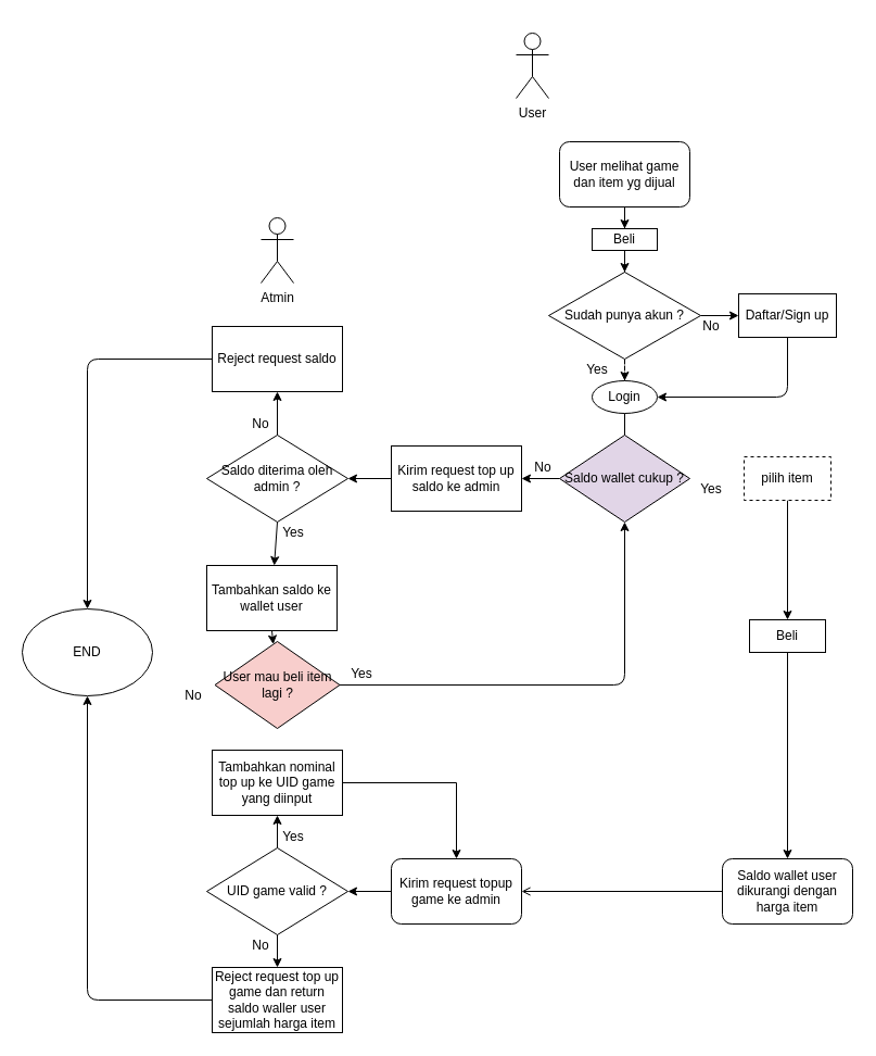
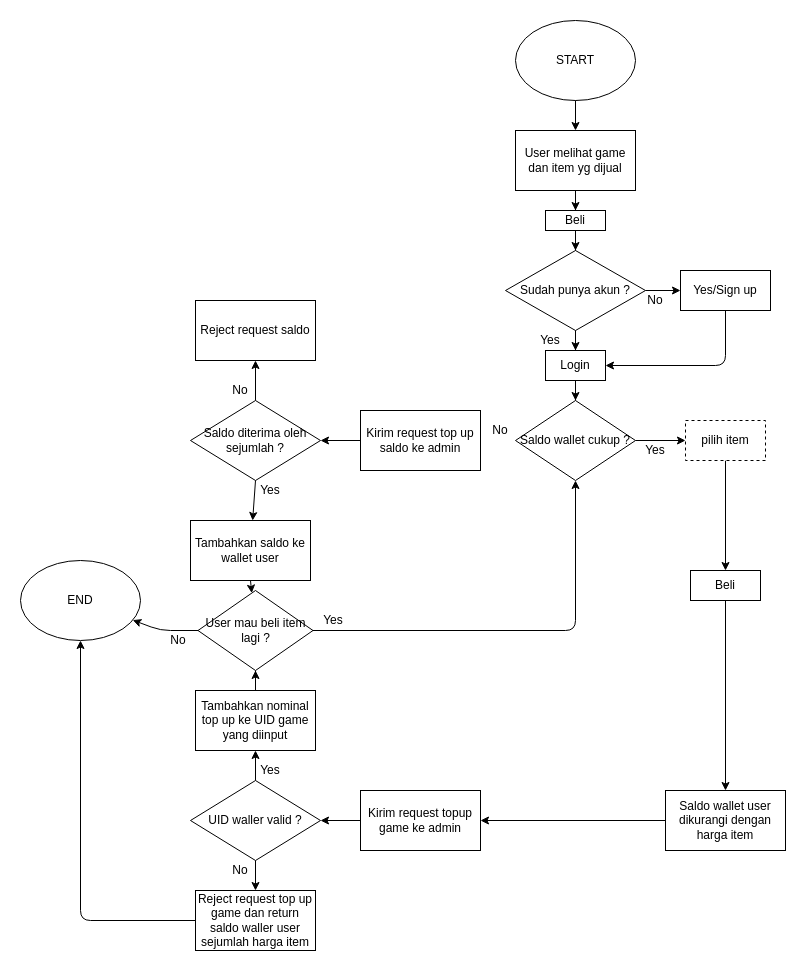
  <mxCell id="0" />
  <mxCell id="1" parent="0" />
- <mxCell id="3" value="" style="edgeStyle=orthogonalEdgeStyle;rounded=0;orthogonalLoop=1;jettySize=auto;html=1;dashed=1;" edge="1" parent="1" source="5" target="8"><mxGeometry relative="1" as="geometry" /></mxCell>
+ <mxCell id="2" value="START" style="ellipse;whiteSpace=wrap;html=1;" vertex="1" parent="1"><mxGeometry x="515" y="20" width="120" height="80" as="geometry" /></mxCell>
+ <mxCell id="3" value="" style="edgeStyle=orthogonalEdgeStyle;rounded=0;orthogonalLoop=1;jettySize=auto;html=1;" edge="1" parent="1" source="5" target="8"><mxGeometry relative="1" as="geometry" /></mxCell>
  <mxCell id="4" value="" style="edgeStyle=orthogonalEdgeStyle;rounded=0;orthogonalLoop=1;jettySize=auto;html=1;" edge="1" parent="1" source="5" target="6"><mxGeometry relative="1" as="geometry" /></mxCell>
  <mxCell id="5" value="Sudah punya akun ?" style="rhombus;whiteSpace=wrap;html=1;" vertex="1" parent="1"><mxGeometry x="505" y="250" width="140" height="80" as="geometry" /></mxCell>
- <mxCell id="6" value="Daftar/Sign up" style="rounded=0;whiteSpace=wrap;html=1;" vertex="1" parent="1"><mxGeometry x="680" y="270" width="90" height="40" as="geometry" /></mxCell>
- <mxCell id="7" value="" style="edgeStyle=orthogonalEdgeStyle;rounded=0;orthogonalLoop=1;jettySize=auto;html=1;endArrow=none;" edge="1" parent="1" source="8" target="16"><mxGeometry relative="1" as="geometry" /></mxCell>
- <mxCell id="8" value="Login" style="ellipse;whiteSpace=wrap;html=1;" vertex="1" parent="1"><mxGeometry x="545" y="350" width="60" height="30" as="geometry" /></mxCell>
+ <mxCell id="6" value="Yes/Sign up" style="rounded=0;whiteSpace=wrap;html=1;" vertex="1" parent="1"><mxGeometry x="680" y="270" width="90" height="40" as="geometry" /></mxCell>
+ <mxCell id="7" value="" style="edgeStyle=orthogonalEdgeStyle;rounded=0;orthogonalLoop=1;jettySize=auto;html=1;" edge="1" parent="1" source="8" target="16"><mxGeometry relative="1" as="geometry" /></mxCell>
+ <mxCell id="8" value="Login" style="rounded=0;whiteSpace=wrap;html=1;" vertex="1" parent="1"><mxGeometry x="545" y="350" width="60" height="30" as="geometry" /></mxCell>
  <mxCell id="9" value="" style="edgeStyle=orthogonalEdgeStyle;rounded=0;orthogonalLoop=1;jettySize=auto;html=1;" edge="1" parent="1" source="10" target="12"><mxGeometry relative="1" as="geometry" /></mxCell>
- <mxCell id="10" value="User melihat game dan item yg dijual" style="whiteSpace=wrap;html=1;rounded=1;" vertex="1" parent="1"><mxGeometry x="515" y="130" width="120" height="60" as="geometry" /></mxCell>
+ <mxCell id="10" value="User melihat game dan item yg dijual" style="rounded=0;whiteSpace=wrap;html=1;" vertex="1" parent="1"><mxGeometry x="515" y="130" width="120" height="60" as="geometry" /></mxCell>
  <mxCell id="11" value="" style="edgeStyle=orthogonalEdgeStyle;rounded=0;orthogonalLoop=1;jettySize=auto;html=1;" edge="1" parent="1" source="12" target="5"><mxGeometry relative="1" as="geometry" /></mxCell>
  <mxCell id="12" value="Beli" style="rounded=0;whiteSpace=wrap;html=1;" vertex="1" parent="1"><mxGeometry x="545" y="210" width="60" height="20" as="geometry" /></mxCell>
  <mxCell id="13" value="Beli" style="rounded=0;whiteSpace=wrap;html=1;" vertex="1" parent="1"><mxGeometry x="690" y="570" width="70" height="30" as="geometry" /></mxCell>
- <mxCell id="14" value="" style="edgeStyle=orthogonalEdgeStyle;rounded=0;orthogonalLoop=1;jettySize=auto;html=1;" edge="1" parent="1" source="16" target="17"><mxGeometry relative="1" as="geometry" /></mxCell>
- <mxCell id="16" value="Saldo wallet cukup ?" style="rhombus;whiteSpace=wrap;html=1;fillColor=#e1d5e7;" vertex="1" parent="1"><mxGeometry x="515" y="400" width="120" height="80" as="geometry" /></mxCell>
+ <mxCell id="15" value="" style="edgeStyle=orthogonalEdgeStyle;rounded=0;orthogonalLoop=1;jettySize=auto;html=1;" edge="1" parent="1" source="16" target="22"><mxGeometry relative="1" as="geometry" /></mxCell>
+ <mxCell id="16" value="Saldo wallet cukup ?" style="rhombus;whiteSpace=wrap;html=1;" vertex="1" parent="1"><mxGeometry x="515" y="400" width="120" height="80" as="geometry" /></mxCell>
  <mxCell id="17" value="Kirim request top up saldo ke admin" style="rounded=0;whiteSpace=wrap;html=1;" vertex="1" parent="1"><mxGeometry x="360" y="410" width="120" height="60" as="geometry" /></mxCell>
- <mxCell id="18" value="Saldo diterima oleh admin ?" style="rhombus;whiteSpace=wrap;html=1;" vertex="1" parent="1"><mxGeometry x="190" y="400" width="130" height="80" as="geometry" /></mxCell>
+ <mxCell id="18" value="Saldo diterima oleh sejumlah ?" style="rhombus;whiteSpace=wrap;html=1;" vertex="1" parent="1"><mxGeometry x="190" y="400" width="130" height="80" as="geometry" /></mxCell>
  <mxCell id="19" value="Tambahkan saldo ke wallet user" style="rounded=0;whiteSpace=wrap;html=1;" vertex="1" parent="1"><mxGeometry x="190" y="520" width="120" height="60" as="geometry" /></mxCell>
  <mxCell id="20" value="Reject request saldo" style="rounded=0;whiteSpace=wrap;html=1;" vertex="1" parent="1"><mxGeometry x="195" y="300" width="120" height="60" as="geometry" /></mxCell>
  <mxCell id="21" value="" style="edgeStyle=orthogonalEdgeStyle;rounded=0;orthogonalLoop=1;jettySize=auto;html=1;" edge="1" parent="1" source="22" target="13"><mxGeometry relative="1" as="geometry" /></mxCell>
  <mxCell id="22" value="pilih item" style="rounded=0;whiteSpace=wrap;html=1;dashed=1;" vertex="1" parent="1"><mxGeometry x="685" y="420" width="80" height="40" as="geometry" /></mxCell>
- <mxCell id="23" value="Saldo wallet user dikurangi dengan harga item" style="whiteSpace=wrap;html=1;rounded=1;" vertex="1" parent="1"><mxGeometry x="665" y="790" width="120" height="60" as="geometry" /></mxCell>
- <mxCell id="24" value="Kirim request topup game ke admin" style="whiteSpace=wrap;html=1;rounded=1;" vertex="1" parent="1"><mxGeometry x="360" y="790" width="120" height="60" as="geometry" /></mxCell>
- <mxCell id="25" value="UID game valid ?" style="rhombus;whiteSpace=wrap;html=1;" vertex="1" parent="1"><mxGeometry x="190" y="780" width="130" height="80" as="geometry" /></mxCell>
+ <mxCell id="23" value="Saldo wallet user dikurangi dengan harga item" style="rounded=0;whiteSpace=wrap;html=1;" vertex="1" parent="1"><mxGeometry x="665" y="790" width="120" height="60" as="geometry" /></mxCell>
+ <mxCell id="24" value="Kirim request topup game ke admin" style="rounded=0;whiteSpace=wrap;html=1;" vertex="1" parent="1"><mxGeometry x="360" y="790" width="120" height="60" as="geometry" /></mxCell>
+ <mxCell id="25" value="UID waller valid ?" style="rhombus;whiteSpace=wrap;html=1;" vertex="1" parent="1"><mxGeometry x="190" y="780" width="130" height="80" as="geometry" /></mxCell>
  <mxCell id="26" value="Reject request top up game dan return saldo waller user sejumlah harga item" style="rounded=0;whiteSpace=wrap;html=1;" vertex="1" parent="1"><mxGeometry x="195" y="890" width="120" height="60" as="geometry" /></mxCell>
  <mxCell id="27" value="END" style="ellipse;whiteSpace=wrap;html=1;" vertex="1" parent="1"><mxGeometry x="20" y="560" width="120" height="80" as="geometry" /></mxCell>
- <mxCell id="28" value="" style="edgeStyle=orthogonalEdgeStyle;rounded=0;orthogonalLoop=1;jettySize=auto;html=1;" edge="1" parent="1" source="29" target="24"><mxGeometry relative="1" as="geometry" /></mxCell>
+ <mxCell id="28" value="" style="edgeStyle=orthogonalEdgeStyle;rounded=0;orthogonalLoop=1;jettySize=auto;html=1;" edge="1" parent="1" source="29" target="52"><mxGeometry relative="1" as="geometry" /></mxCell>
  <mxCell id="29" value="Tambahkan nominal top up ke UID game yang diinput" style="rounded=0;whiteSpace=wrap;html=1;" vertex="1" parent="1"><mxGeometry x="195" y="690" width="120" height="60" as="geometry" /></mxCell>
  <mxCell id="30" value="" style="endArrow=classic;html=1;exitX=0;exitY=0.5;exitDx=0;exitDy=0;" edge="1" parent="1" source="17" target="18"><mxGeometry width="50" height="50" relative="1" as="geometry"><mxPoint x="360" y="490" as="sourcePoint" /><mxPoint x="410" y="440" as="targetPoint" /></mxGeometry></mxCell>
  <mxCell id="31" value="" style="endArrow=classic;html=1;exitX=0.5;exitY=1;exitDx=0;exitDy=0;" edge="1" parent="1" source="18" target="19"><mxGeometry width="50" height="50" relative="1" as="geometry"><mxPoint x="360" y="490" as="sourcePoint" /><mxPoint x="410" y="440" as="targetPoint" /></mxGeometry></mxCell>
  <mxCell id="32" value="" style="endArrow=classic;html=1;exitX=0.5;exitY=0;exitDx=0;exitDy=0;entryX=0.5;entryY=1;entryDx=0;entryDy=0;" edge="1" parent="1" source="18" target="20"><mxGeometry width="50" height="50" relative="1" as="geometry"><mxPoint x="360" y="490" as="sourcePoint" /><mxPoint x="410" y="440" as="targetPoint" /></mxGeometry></mxCell>
- <mxCell id="33" value="" style="endArrow=classic;html=1;exitX=0;exitY=0.5;exitDx=0;exitDy=0;entryX=0.5;entryY=0;entryDx=0;entryDy=0;" edge="1" parent="1" source="20" target="27"><mxGeometry width="50" height="50" relative="1" as="geometry"><mxPoint x="360" y="490" as="sourcePoint" /><mxPoint x="410" y="440" as="targetPoint" /><Array as="points"><mxPoint x="80" y="330" /></Array></mxGeometry></mxCell>
  <mxCell id="34" value="" style="endArrow=classic;html=1;exitX=0;exitY=0.5;exitDx=0;exitDy=0;entryX=0.5;entryY=1;entryDx=0;entryDy=0;" edge="1" parent="1" source="26" target="27"><mxGeometry width="50" height="50" relative="1" as="geometry"><mxPoint x="400" y="610" as="sourcePoint" /><mxPoint x="450" y="560" as="targetPoint" /><Array as="points"><mxPoint x="80" y="920" /></Array></mxGeometry></mxCell>
  <mxCell id="35" value="" style="endArrow=classic;html=1;exitX=0.5;exitY=0;exitDx=0;exitDy=0;" edge="1" parent="1" source="25" target="29"><mxGeometry width="50" height="50" relative="1" as="geometry"><mxPoint x="430" y="660" as="sourcePoint" /><mxPoint x="480" y="610" as="targetPoint" /></mxGeometry></mxCell>
  <mxCell id="36" value="" style="endArrow=classic;html=1;exitX=0;exitY=0.5;exitDx=0;exitDy=0;entryX=1;entryY=0.5;entryDx=0;entryDy=0;" edge="1" parent="1" source="24" target="25"><mxGeometry width="50" height="50" relative="1" as="geometry"><mxPoint x="430" y="740" as="sourcePoint" /><mxPoint x="480" y="690" as="targetPoint" /></mxGeometry></mxCell>
  <mxCell id="37" value="" style="endArrow=classic;html=1;exitX=0.5;exitY=1;exitDx=0;exitDy=0;" edge="1" parent="1" source="25" target="26"><mxGeometry width="50" height="50" relative="1" as="geometry"><mxPoint x="430" y="720" as="sourcePoint" /><mxPoint x="480" y="670" as="targetPoint" /></mxGeometry></mxCell>
+ <mxCell id="38" value="" style="endArrow=classic;html=1;exitX=0.5;exitY=1;exitDx=0;exitDy=0;" edge="1" parent="1" source="2" target="10"><mxGeometry width="50" height="50" relative="1" as="geometry"><mxPoint x="430" y="330" as="sourcePoint" /><mxPoint x="480" y="280" as="targetPoint" /></mxGeometry></mxCell>
  <mxCell id="39" value="" style="endArrow=classic;html=1;exitX=0.5;exitY=1;exitDx=0;exitDy=0;entryX=1;entryY=0.5;entryDx=0;entryDy=0;" edge="1" parent="1" source="6" target="8"><mxGeometry width="50" height="50" relative="1" as="geometry"><mxPoint x="280" y="320" as="sourcePoint" /><mxPoint x="330" y="270" as="targetPoint" /><Array as="points"><mxPoint x="725" y="365" /></Array></mxGeometry></mxCell>
  <mxCell id="40" value="" style="endArrow=classic;html=1;exitX=0.5;exitY=1;exitDx=0;exitDy=0;" edge="1" parent="1" source="13" target="23"><mxGeometry width="50" height="50" relative="1" as="geometry"><mxPoint x="280" y="510" as="sourcePoint" /><mxPoint x="330" y="460" as="targetPoint" /></mxGeometry></mxCell>
- <mxCell id="41" value="" style="endArrow=open;html=1;exitX=0;exitY=0.5;exitDx=0;exitDy=0;entryX=1;entryY=0.5;entryDx=0;entryDy=0;" edge="1" parent="1" source="23" target="24"><mxGeometry width="50" height="50" relative="1" as="geometry"><mxPoint x="280" y="590" as="sourcePoint" /><mxPoint x="330" y="540" as="targetPoint" /></mxGeometry></mxCell>
+ <mxCell id="41" value="" style="endArrow=classic;html=1;exitX=0;exitY=0.5;exitDx=0;exitDy=0;entryX=1;entryY=0.5;entryDx=0;entryDy=0;" edge="1" parent="1" source="23" target="24"><mxGeometry width="50" height="50" relative="1" as="geometry"><mxPoint x="280" y="590" as="sourcePoint" /><mxPoint x="330" y="540" as="targetPoint" /></mxGeometry></mxCell>
  <mxCell id="42" value="Yes" style="text;html=1;strokeColor=none;fillColor=none;align=center;verticalAlign=middle;whiteSpace=wrap;rounded=0;" vertex="1" parent="1"><mxGeometry x="250" y="480" width="40" height="20" as="geometry" /></mxCell>
  <mxCell id="43" value="Yes" style="text;html=1;strokeColor=none;fillColor=none;align=center;verticalAlign=middle;whiteSpace=wrap;rounded=0;" vertex="1" parent="1"><mxGeometry x="530" y="330" width="40" height="20" as="geometry" /></mxCell>
  <mxCell id="44" value="Yes" style="text;html=1;strokeColor=none;fillColor=none;align=center;verticalAlign=middle;whiteSpace=wrap;rounded=0;" vertex="1" parent="1"><mxGeometry x="250" y="760" width="40" height="20" as="geometry" /></mxCell>
  <mxCell id="45" value="Yes" style="text;html=1;strokeColor=none;fillColor=none;align=center;verticalAlign=middle;whiteSpace=wrap;rounded=0;" vertex="1" parent="1"><mxGeometry x="635" y="440" width="40" height="20" as="geometry" /></mxCell>
  <mxCell id="46" value="No" style="text;html=1;strokeColor=none;fillColor=none;align=center;verticalAlign=middle;whiteSpace=wrap;rounded=0;" vertex="1" parent="1"><mxGeometry x="220" y="380" width="40" height="20" as="geometry" /></mxCell>
  <mxCell id="47" value="No" style="text;html=1;strokeColor=none;fillColor=none;align=center;verticalAlign=middle;whiteSpace=wrap;rounded=0;" vertex="1" parent="1"><mxGeometry x="480" y="420" width="40" height="20" as="geometry" /></mxCell>
  <mxCell id="48" value="No" style="text;html=1;strokeColor=none;fillColor=none;align=center;verticalAlign=middle;whiteSpace=wrap;rounded=0;" vertex="1" parent="1"><mxGeometry x="635" y="290" width="40" height="20" as="geometry" /></mxCell>
  <mxCell id="49" value="No" style="text;html=1;strokeColor=none;fillColor=none;align=center;verticalAlign=middle;whiteSpace=wrap;rounded=0;" vertex="1" parent="1"><mxGeometry x="220" y="860" width="40" height="20" as="geometry" /></mxCell>
- <mxCell id="50" value="Atmin" style="shape=umlActor;verticalLabelPosition=bottom;verticalAlign=top;html=1;outlineConnect=0;" vertex="1" parent="1"><mxGeometry x="240" y="200" width="30" height="60" as="geometry" /></mxCell>
- <mxCell id="51" value="User" style="shape=umlActor;verticalLabelPosition=bottom;verticalAlign=top;html=1;outlineConnect=0;" vertex="1" parent="1"><mxGeometry x="475" y="30" width="30" height="60" as="geometry" /></mxCell>
- <mxCell id="52" value="User mau beli item lagi ?" style="rhombus;whiteSpace=wrap;html=1;fillColor=#f8cecc;" vertex="1" parent="1"><mxGeometry x="197.5" y="590" width="115" height="80" as="geometry" /></mxCell>
+ <mxCell id="52" value="User mau beli item lagi ?" style="rhombus;whiteSpace=wrap;html=1;" vertex="1" parent="1"><mxGeometry x="197.5" y="590" width="115" height="80" as="geometry" /></mxCell>
  <mxCell id="53" value="Yes" style="text;html=1;strokeColor=none;fillColor=none;align=center;verticalAlign=middle;whiteSpace=wrap;rounded=0;" vertex="1" parent="1"><mxGeometry x="312.5" y="610" width="40" height="20" as="geometry" /></mxCell>
  <mxCell id="54" value="No" style="text;html=1;strokeColor=none;fillColor=none;align=center;verticalAlign=middle;whiteSpace=wrap;rounded=0;" vertex="1" parent="1"><mxGeometry x="157.5" y="630" width="40" height="20" as="geometry" /></mxCell>
+ <mxCell id="55" value="" style="endArrow=classic;html=1;exitX=0;exitY=0.5;exitDx=0;exitDy=0;" edge="1" parent="1" source="52" target="27"><mxGeometry width="50" height="50" relative="1" as="geometry"><mxPoint x="200" y="740" as="sourcePoint" /><mxPoint x="250" y="690" as="targetPoint" /><Array as="points"><mxPoint x="160" y="630" /></Array></mxGeometry></mxCell>
  <mxCell id="56" value="" style="endArrow=classic;html=1;exitX=1;exitY=0.5;exitDx=0;exitDy=0;entryX=0.5;entryY=1;entryDx=0;entryDy=0;" edge="1" parent="1" source="52" target="16"><mxGeometry width="50" height="50" relative="1" as="geometry"><mxPoint x="350" y="570" as="sourcePoint" /><mxPoint x="400" y="520" as="targetPoint" /><Array as="points"><mxPoint x="575" y="630" /></Array></mxGeometry></mxCell>
  <mxCell id="57" value="" style="endArrow=classic;html=1;exitX=0.5;exitY=1;exitDx=0;exitDy=0;" edge="1" parent="1" source="19" target="52"><mxGeometry width="50" height="50" relative="1" as="geometry"><mxPoint x="380" y="560" as="sourcePoint" /><mxPoint x="430" y="510" as="targetPoint" /></mxGeometry></mxCell>
